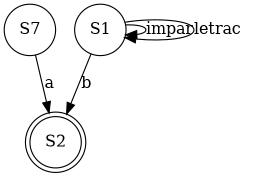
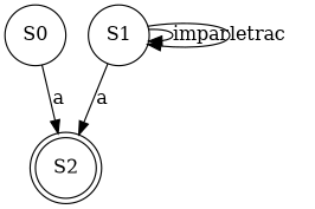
  digraph {
    rankdir=TB
    node [shape=circle]
    S2 [shape=doublecircle]
-   S0 [label=S7]
+   S0
    S1
    S0 -> S2 [label=a]
-   S1 -> S2 [label=b]
+   S1 -> S2 [label=a]
    S1 -> S1 [label=impar]
    S1 -> S1 [label=letrac]
  }
